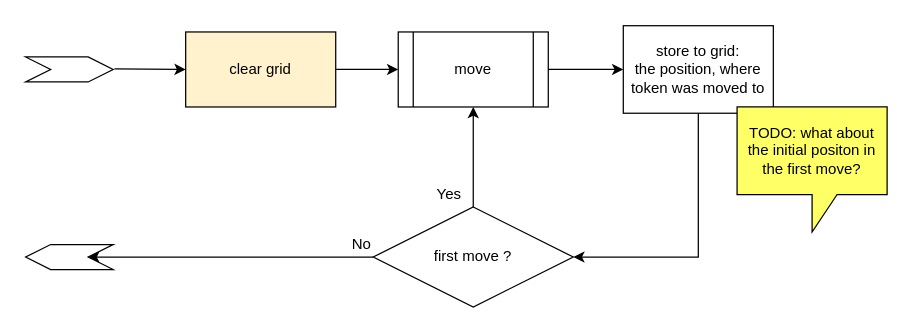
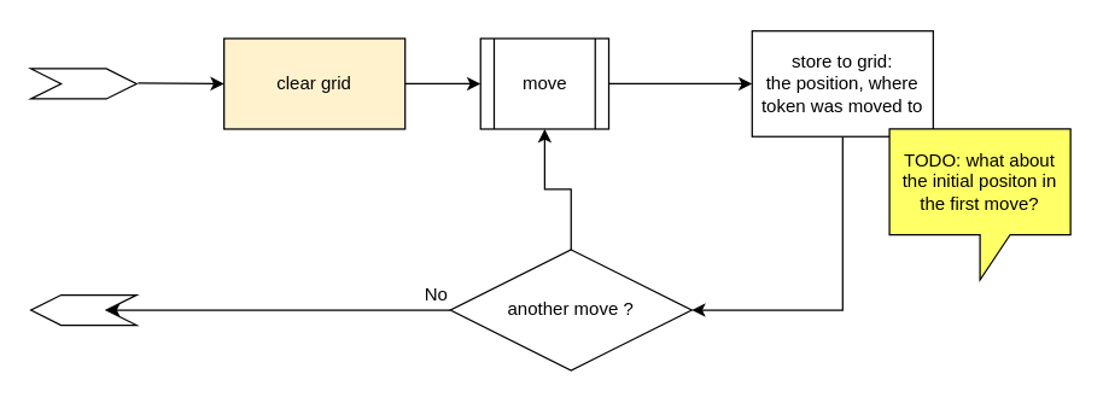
  <mxCell id="0" />
  <mxCell id="1" parent="0" />
  <mxCell id="2" style="edgeStyle=orthogonalEdgeStyle;rounded=0;orthogonalLoop=1;jettySize=auto;html=1;entryX=0;entryY=0.5;entryDx=0;entryDy=0;" parent="1" source="3" target="6" edge="1"><mxGeometry relative="1" as="geometry" /></mxCell>
  <mxCell id="3" value="clear grid" style="rounded=0;whiteSpace=wrap;html=1;fillColor=#fff2cc;" parent="1" vertex="1"><mxGeometry x="148" y="25" width="120" height="60" as="geometry" /></mxCell>
  <mxCell id="4" value="" style="endArrow=classic;html=1;" parent="1" edge="1"><mxGeometry width="50" height="50" relative="1" as="geometry"><mxPoint x="91" y="54.5" as="sourcePoint" /><mxPoint x="148" y="55" as="targetPoint" /></mxGeometry></mxCell>
  <mxCell id="5" style="edgeStyle=orthogonalEdgeStyle;rounded=0;orthogonalLoop=1;jettySize=auto;html=1;" parent="1" source="6" target="8" edge="1"><mxGeometry relative="1" as="geometry" /></mxCell>
- <mxCell id="6" value="move" style="shape=process;whiteSpace=wrap;html=1;backgroundOutline=1;" parent="1" vertex="1"><mxGeometry x="318" y="25" width="120" height="60" as="geometry" /></mxCell>
+ <mxCell id="6" value="move" style="shape=process;whiteSpace=wrap;html=1;backgroundOutline=1;" parent="1" vertex="1"><mxGeometry x="318" y="25" width="85" height="60" as="geometry" /></mxCell>
  <mxCell id="7" style="edgeStyle=orthogonalEdgeStyle;rounded=0;orthogonalLoop=1;jettySize=auto;html=1;entryX=1;entryY=0.5;entryDx=0;entryDy=0;" parent="1" source="8" target="11" edge="1"><mxGeometry relative="1" as="geometry"><Array as="points"><mxPoint x="558" y="205" /></Array></mxGeometry></mxCell>
  <mxCell id="8" value="store to grid:&lt;br&gt;the position, where token was moved to" style="rounded=0;whiteSpace=wrap;html=1;" parent="1" vertex="1"><mxGeometry x="498" y="20" width="120" height="70" as="geometry" /></mxCell>
  <mxCell id="9" style="edgeStyle=orthogonalEdgeStyle;rounded=0;orthogonalLoop=1;jettySize=auto;html=1;" parent="1" source="11" target="6" edge="1"><mxGeometry relative="1" as="geometry" /></mxCell>
  <mxCell id="10" style="edgeStyle=orthogonalEdgeStyle;rounded=0;orthogonalLoop=1;jettySize=auto;html=1;entryX=0;entryY=0.5;entryDx=0;entryDy=0;" parent="1" source="11" target="15" edge="1"><mxGeometry relative="1" as="geometry" /></mxCell>
- <mxCell id="11" value="first move ?" style="rhombus;whiteSpace=wrap;html=1;" parent="1" vertex="1"><mxGeometry x="298" y="165" width="160" height="80" as="geometry" /></mxCell>
- <mxCell id="12" value="Yes" style="text;html=1;strokeColor=none;fillColor=none;align=center;verticalAlign=middle;whiteSpace=wrap;rounded=0;" parent="1" vertex="1"><mxGeometry x="339" y="145" width="40" height="20" as="geometry" /></mxCell>
+ <mxCell id="11" value="another move ?" style="rhombus;whiteSpace=wrap;html=1;" parent="1" vertex="1"><mxGeometry x="298" y="165" width="160" height="80" as="geometry" /></mxCell>
  <mxCell id="13" value="No" style="text;html=1;strokeColor=none;fillColor=none;align=center;verticalAlign=middle;whiteSpace=wrap;rounded=0;" parent="1" vertex="1"><mxGeometry x="269" y="185" width="40" height="20" as="geometry" /></mxCell>
  <mxCell id="14" value="" style="shape=step;perimeter=stepPerimeter;whiteSpace=wrap;html=1;fixedSize=1;" parent="1" vertex="1"><mxGeometry x="20" y="45" width="70" height="20" as="geometry" /></mxCell>
  <mxCell id="15" value="" style="shape=step;perimeter=stepPerimeter;whiteSpace=wrap;html=1;fixedSize=1;rotation=-180;" parent="1" vertex="1"><mxGeometry x="20" y="195" width="70" height="20" as="geometry" /></mxCell>
  <mxCell id="16" value="&lt;span&gt;TODO: what about the initial positon in the first move?&lt;/span&gt;" style="shape=callout;whiteSpace=wrap;html=1;perimeter=calloutPerimeter;fillColor=#FFFF66;" vertex="1" parent="1"><mxGeometry x="589" y="85" width="120" height="100" as="geometry" /></mxCell>
